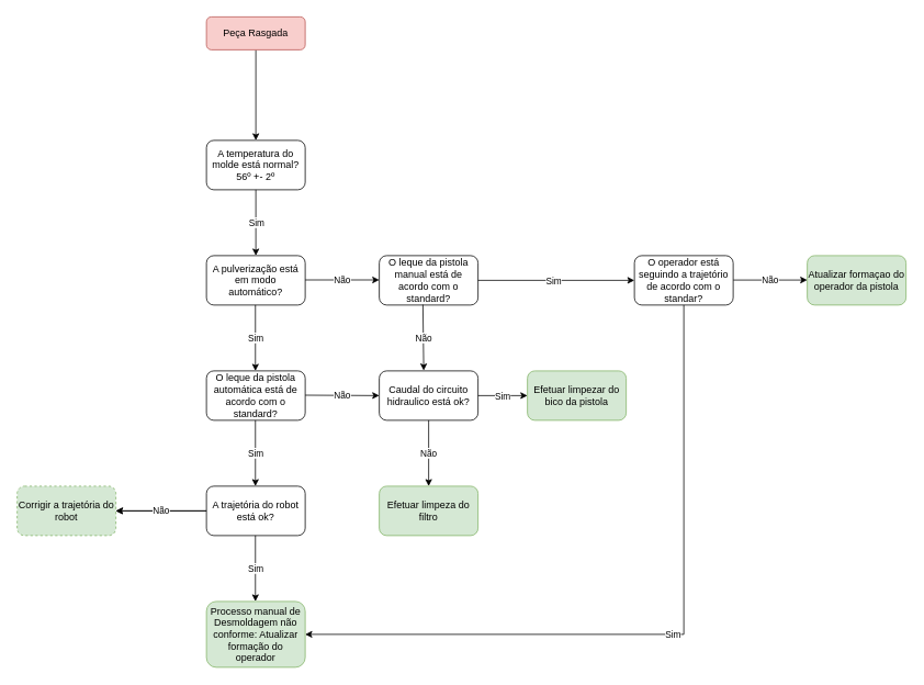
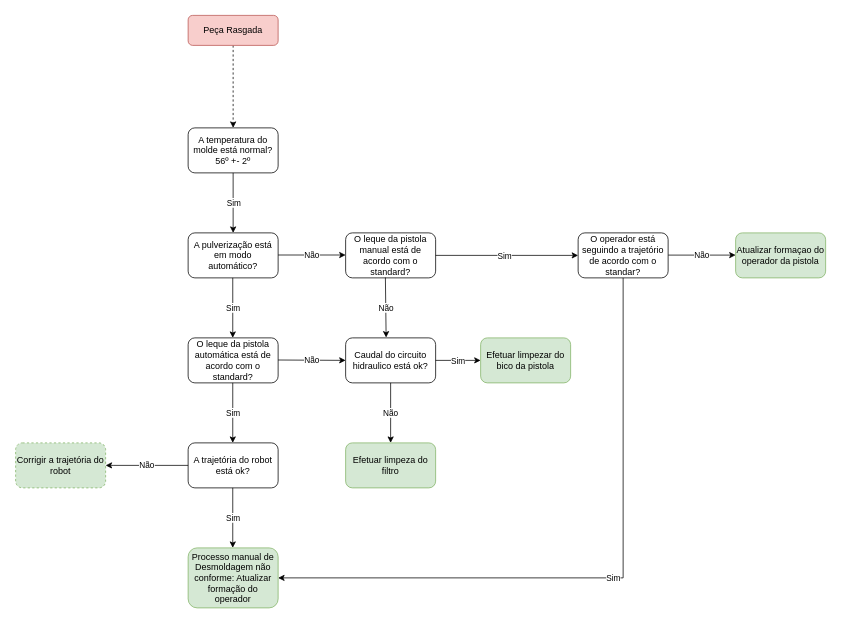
  <mxCell id="0" />
  <mxCell id="1" parent="0" />
- <mxCell id="2" style="edgeStyle=orthogonalEdgeStyle;rounded=0;orthogonalLoop=1;jettySize=auto;html=1;exitX=0.5;exitY=1;exitDx=0;exitDy=0;entryX=0.5;entryY=0;entryDx=0;entryDy=0;" parent="1" source="3" target="4" edge="1"><mxGeometry relative="1" as="geometry" /></mxCell>
+ <mxCell id="2" style="edgeStyle=orthogonalEdgeStyle;rounded=0;orthogonalLoop=1;jettySize=auto;html=1;exitX=0.5;exitY=1;exitDx=0;exitDy=0;entryX=0.5;entryY=0;entryDx=0;entryDy=0;dashed=1;" parent="1" source="3" target="4" edge="1"><mxGeometry relative="1" as="geometry" /></mxCell>
  <mxCell id="3" value="Peça Rasgada" style="rounded=1;whiteSpace=wrap;html=1;fillColor=#f8cecc;strokeColor=#b85450;" parent="1" vertex="1"><mxGeometry x="250" y="20" width="120" height="40" as="geometry" /></mxCell>
  <mxCell id="4" value="A temperatura do molde está normal? 56º +- 2º" style="rounded=1;whiteSpace=wrap;html=1;" parent="1" vertex="1"><mxGeometry x="250" y="170" width="120" height="60" as="geometry" /></mxCell>
  <mxCell id="5" value="A pulverização está em modo automático?" style="rounded=1;whiteSpace=wrap;html=1;" parent="1" vertex="1"><mxGeometry x="250" y="310" width="120" height="60" as="geometry" /></mxCell>
  <mxCell id="6" value="" style="endArrow=classic;html=1;rounded=0;exitX=0.5;exitY=1;exitDx=0;exitDy=0;entryX=0.5;entryY=0;entryDx=0;entryDy=0;" parent="1" source="4" target="5" edge="1"><mxGeometry width="50" height="50" relative="1" as="geometry"><mxPoint x="290" y="280" as="sourcePoint" /><mxPoint x="340" y="230" as="targetPoint" /></mxGeometry></mxCell>
  <mxCell id="7" value="Sim" style="edgeLabel;html=1;align=center;verticalAlign=middle;resizable=0;points=[];" parent="6" vertex="1" connectable="0"><mxGeometry x="-0.037" relative="1" as="geometry"><mxPoint as="offset" /></mxGeometry></mxCell>
  <mxCell id="8" value="" style="endArrow=classic;html=1;rounded=0;exitX=0.5;exitY=1;exitDx=0;exitDy=0;entryX=0.5;entryY=0;entryDx=0;entryDy=0;" parent="1" edge="1"><mxGeometry width="50" height="50" relative="1" as="geometry"><mxPoint x="309.5" y="370" as="sourcePoint" /><mxPoint x="309.5" y="450" as="targetPoint" /></mxGeometry></mxCell>
  <mxCell id="9" value="Sim" style="edgeLabel;html=1;align=center;verticalAlign=middle;resizable=0;points=[];" parent="8" vertex="1" connectable="0"><mxGeometry x="-0.037" relative="1" as="geometry"><mxPoint as="offset" /></mxGeometry></mxCell>
  <mxCell id="10" value="Não" style="endArrow=classic;html=1;rounded=0;exitX=1;exitY=0.5;exitDx=0;exitDy=0;entryX=0;entryY=0.5;entryDx=0;entryDy=0;" parent="1" edge="1"><mxGeometry width="50" height="50" relative="1" as="geometry"><mxPoint x="370" y="339.5" as="sourcePoint" /><mxPoint x="460" y="339.5" as="targetPoint" /><Array as="points" /></mxGeometry></mxCell>
  <mxCell id="11" value="O leque da pistola automática está de acordo com o standard?" style="rounded=1;whiteSpace=wrap;html=1;" parent="1" vertex="1"><mxGeometry x="250" y="450" width="120" height="60" as="geometry" /></mxCell>
  <mxCell id="12" value="O leque da pistola manual está de acordo com o standard?" style="rounded=1;whiteSpace=wrap;html=1;" parent="1" vertex="1"><mxGeometry x="460" y="310" width="120" height="60" as="geometry" /></mxCell>
  <mxCell id="13" value="" style="endArrow=classic;html=1;rounded=0;exitX=0.5;exitY=1;exitDx=0;exitDy=0;entryX=0.5;entryY=0;entryDx=0;entryDy=0;" parent="1" edge="1"><mxGeometry width="50" height="50" relative="1" as="geometry"><mxPoint x="309.5" y="510" as="sourcePoint" /><mxPoint x="309.5" y="590" as="targetPoint" /></mxGeometry></mxCell>
  <mxCell id="14" value="Sim" style="edgeLabel;html=1;align=center;verticalAlign=middle;resizable=0;points=[];" parent="13" vertex="1" connectable="0"><mxGeometry x="-0.037" relative="1" as="geometry"><mxPoint as="offset" /></mxGeometry></mxCell>
- <mxCell id="15" value="" style="edgeStyle=orthogonalEdgeStyle;rounded=0;orthogonalLoop=1;jettySize=auto;html=1;" parent="1" source="16" target="27" edge="1"><mxGeometry relative="1" as="geometry" /></mxCell>
  <mxCell id="16" value="A trajetória do robot está ok?" style="rounded=1;whiteSpace=wrap;html=1;" parent="1" vertex="1"><mxGeometry x="250" y="590" width="120" height="60" as="geometry" /></mxCell>
  <mxCell id="17" value="Não" style="endArrow=classic;html=1;rounded=0;exitX=1;exitY=0.5;exitDx=0;exitDy=0;entryX=0;entryY=0.5;entryDx=0;entryDy=0;" parent="1" target="18" edge="1"><mxGeometry width="50" height="50" relative="1" as="geometry"><mxPoint x="370" y="479.5" as="sourcePoint" /><mxPoint x="460" y="479.5" as="targetPoint" /><Array as="points" /></mxGeometry></mxCell>
  <mxCell id="18" value="Caudal do circuito hidraulico está ok?" style="rounded=1;whiteSpace=wrap;html=1;" parent="1" vertex="1"><mxGeometry x="460" y="450" width="120" height="60" as="geometry" /></mxCell>
  <mxCell id="19" value="" style="endArrow=classic;html=1;rounded=0;exitX=1;exitY=0.5;exitDx=0;exitDy=0;entryX=0;entryY=0.5;entryDx=0;entryDy=0;" parent="1" source="18" target="21" edge="1"><mxGeometry width="50" height="50" relative="1" as="geometry"><mxPoint x="800" y="480" as="sourcePoint" /><mxPoint x="860" y="480" as="targetPoint" /></mxGeometry></mxCell>
  <mxCell id="20" value="Sim" style="edgeLabel;html=1;align=center;verticalAlign=middle;resizable=0;points=[];rotation=0;" parent="19" vertex="1" connectable="0"><mxGeometry x="-0.037" relative="1" as="geometry"><mxPoint as="offset" /></mxGeometry></mxCell>
  <mxCell id="21" value="Efetuar limpezar do bico da pistola" style="rounded=1;whiteSpace=wrap;html=1;fillColor=#d5e8d4;strokeColor=#82b366;" parent="1" vertex="1"><mxGeometry x="640" y="450" width="120" height="60" as="geometry" /></mxCell>
  <mxCell id="22" value="Não" style="endArrow=classic;html=1;rounded=0;exitX=0.5;exitY=1;exitDx=0;exitDy=0;entryX=0.5;entryY=0;entryDx=0;entryDy=0;" parent="1" source="18" target="23" edge="1"><mxGeometry width="50" height="50" relative="1" as="geometry"><mxPoint x="570" y="489.5" as="sourcePoint" /><mxPoint x="514" y="580" as="targetPoint" /><Array as="points" /></mxGeometry></mxCell>
  <mxCell id="23" value="Efetuar limpeza do filtro" style="rounded=1;whiteSpace=wrap;html=1;fillColor=#d5e8d4;strokeColor=#82b366;" parent="1" vertex="1"><mxGeometry x="460" y="590" width="120" height="60" as="geometry" /></mxCell>
  <mxCell id="24" value="" style="endArrow=classic;html=1;rounded=0;exitX=0.5;exitY=1;exitDx=0;exitDy=0;entryX=0.5;entryY=0;entryDx=0;entryDy=0;" parent="1" edge="1"><mxGeometry width="50" height="50" relative="1" as="geometry"><mxPoint x="309.5" y="650" as="sourcePoint" /><mxPoint x="309.5" y="730" as="targetPoint" /></mxGeometry></mxCell>
  <mxCell id="25" value="Sim" style="edgeLabel;html=1;align=center;verticalAlign=middle;resizable=0;points=[];" parent="24" vertex="1" connectable="0"><mxGeometry x="-0.037" relative="1" as="geometry"><mxPoint as="offset" /></mxGeometry></mxCell>
  <mxCell id="26" value="Não" style="endArrow=classic;html=1;rounded=0;exitX=1;exitY=0.5;exitDx=0;exitDy=0;entryX=0;entryY=0.5;entryDx=0;entryDy=0;" parent="1" edge="1"><mxGeometry width="50" height="50" relative="1" as="geometry"><mxPoint x="890" y="339.63" as="sourcePoint" /><mxPoint x="980" y="339.63" as="targetPoint" /><Array as="points" /></mxGeometry></mxCell>
  <mxCell id="27" value="Corrigir a trajetória do robot" style="rounded=1;whiteSpace=wrap;html=1;fillColor=#d5e8d4;strokeColor=#82b366;dashed=1;" parent="1" vertex="1"><mxGeometry x="20" y="590" width="120" height="60" as="geometry" /></mxCell>
  <mxCell id="28" value="Processo manual de Desmoldagem não conforme: Atualizar formação do operador" style="rounded=1;whiteSpace=wrap;html=1;fillColor=#d5e8d4;strokeColor=#82b366;" parent="1" vertex="1"><mxGeometry x="250" y="730" width="120" height="80" as="geometry" /></mxCell>
  <mxCell id="29" value="" style="endArrow=classic;html=1;rounded=0;exitX=1;exitY=0.5;exitDx=0;exitDy=0;entryX=0;entryY=0.5;entryDx=0;entryDy=0;" parent="1" source="12" target="31" edge="1"><mxGeometry width="50" height="50" relative="1" as="geometry"><mxPoint x="820" y="250" as="sourcePoint" /><mxPoint x="700" y="340" as="targetPoint" /></mxGeometry></mxCell>
  <mxCell id="30" value="Sim" style="edgeLabel;html=1;align=center;verticalAlign=middle;resizable=0;points=[];" parent="29" vertex="1" connectable="0"><mxGeometry x="-0.037" relative="1" as="geometry"><mxPoint as="offset" /></mxGeometry></mxCell>
  <mxCell id="31" value="O operador está seguindo a trajetório de acordo com o standar?" style="rounded=1;whiteSpace=wrap;html=1;" parent="1" vertex="1"><mxGeometry x="770" y="310" width="120" height="60" as="geometry" /></mxCell>
  <mxCell id="32" value="Não" style="endArrow=classic;html=1;rounded=0;exitX=0.442;exitY=0.992;exitDx=0;exitDy=0;entryX=0.45;entryY=-0.008;entryDx=0;entryDy=0;exitPerimeter=0;entryPerimeter=0;" parent="1" source="12" target="18" edge="1"><mxGeometry width="50" height="50" relative="1" as="geometry"><mxPoint x="490" y="410" as="sourcePoint" /><mxPoint x="580" y="410" as="targetPoint" /><Array as="points" /></mxGeometry></mxCell>
  <mxCell id="33" value="Não" style="endArrow=classic;html=1;rounded=0;entryX=1;entryY=0.5;entryDx=0;entryDy=0;" parent="1" target="27" edge="1"><mxGeometry width="50" height="50" relative="1" as="geometry"><mxPoint x="250" y="620" as="sourcePoint" /><mxPoint x="460" y="619.63" as="targetPoint" /><Array as="points"><mxPoint x="150" y="620" /></Array></mxGeometry></mxCell>
  <mxCell id="34" value="Atualizar formaçao do operador da pistola" style="rounded=1;whiteSpace=wrap;html=1;fillColor=#d5e8d4;strokeColor=#82b366;" parent="1" vertex="1"><mxGeometry x="980" y="310" width="120" height="60" as="geometry" /></mxCell>
  <mxCell id="35" value="" style="endArrow=classic;html=1;rounded=0;exitX=0.5;exitY=1;exitDx=0;exitDy=0;entryX=1;entryY=0.5;entryDx=0;entryDy=0;" parent="1" source="31" target="28" edge="1"><mxGeometry width="50" height="50" relative="1" as="geometry"><mxPoint x="760" y="390" as="sourcePoint" /><mxPoint x="850" y="590" as="targetPoint" /><Array as="points"><mxPoint x="830" y="770" /></Array></mxGeometry></mxCell>
  <mxCell id="36" value="Sim" style="edgeLabel;html=1;align=center;verticalAlign=middle;resizable=0;points=[];" parent="35" vertex="1" connectable="0"><mxGeometry x="-0.037" relative="1" as="geometry"><mxPoint as="offset" /></mxGeometry></mxCell>
